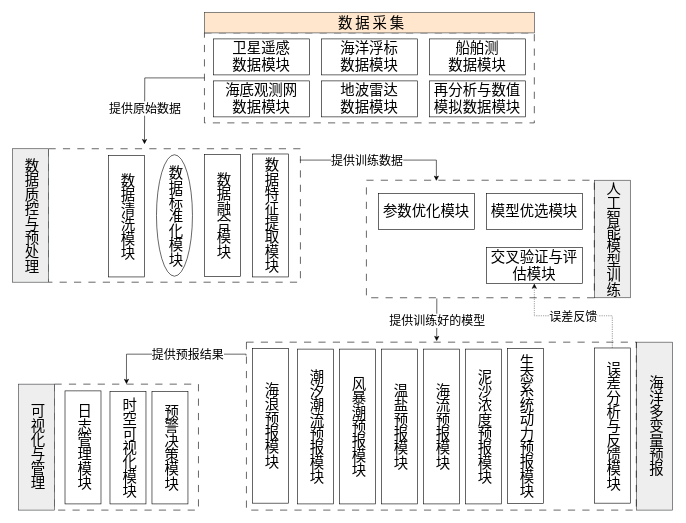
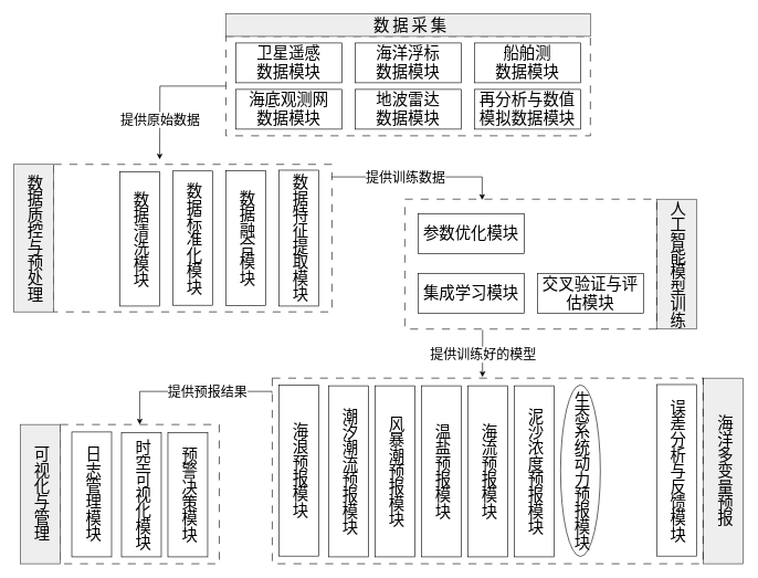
  <mxCell id="0" />
  <mxCell id="1" parent="0" />
  <mxCell id="2" value="" style="rounded=0;whiteSpace=wrap;html=1;fillColor=none;strokeColor=#000000;fontColor=#000000;dashed=1;dashPattern=12 12;" vertex="1" parent="1"><mxGeometry x="340" y="54.38" width="550" height="150" as="geometry" /></mxCell>
  <mxCell id="3" value="&lt;p style=&quot;margin-top: 0pt; margin-bottom: 0pt; margin-left: 0in; direction: ltr; unicode-bidi: embed; word-break: normal;&quot;&gt;&lt;span style=&quot;font-size: 18pt; font-family: 宋体;&quot;&gt;卫星遥感&lt;/span&gt;&lt;/p&gt;&lt;p style=&quot;margin-top: 0pt; margin-bottom: 0pt; margin-left: 0in; direction: ltr; unicode-bidi: embed; word-break: normal;&quot;&gt;&lt;span style=&quot;font-size: 18pt; font-family: 宋体;&quot;&gt;数据模块&lt;/span&gt;&lt;/p&gt;" style="rounded=0;whiteSpace=wrap;html=1;" vertex="1" parent="1"><mxGeometry x="355" y="64.38" width="160" height="60" as="geometry" /></mxCell>
  <mxCell id="4" value="&lt;p style=&quot;margin-top: 0pt; margin-bottom: 0pt; margin-left: 0in; direction: ltr; unicode-bidi: embed; word-break: normal;&quot;&gt;&lt;font face=&quot;宋体&quot;&gt;&lt;span style=&quot;font-size: 24px;&quot;&gt;海洋浮标&lt;/span&gt;&lt;/font&gt;&lt;/p&gt;&lt;p style=&quot;margin-top: 0pt; margin-bottom: 0pt; margin-left: 0in; direction: ltr; unicode-bidi: embed; word-break: normal;&quot;&gt;&lt;font face=&quot;宋体&quot;&gt;&lt;span style=&quot;font-size: 24px;&quot;&gt;数据模块&lt;/span&gt;&lt;/font&gt;&lt;/p&gt;" style="rounded=0;whiteSpace=wrap;html=1;" vertex="1" parent="1"><mxGeometry x="535" y="64.38" width="160" height="60" as="geometry" /></mxCell>
  <mxCell id="5" value="&lt;p style=&quot;margin-top: 0pt; margin-bottom: 0pt; margin-left: 0in; direction: ltr; unicode-bidi: embed; word-break: normal;&quot;&gt;&lt;font face=&quot;宋体&quot;&gt;&lt;span style=&quot;font-size: 24px;&quot;&gt;船舶测&lt;/span&gt;&lt;/font&gt;&lt;/p&gt;&lt;p style=&quot;margin-top: 0pt; margin-bottom: 0pt; margin-left: 0in; direction: ltr; unicode-bidi: embed; word-break: normal;&quot;&gt;&lt;font face=&quot;宋体&quot;&gt;&lt;span style=&quot;font-size: 24px;&quot;&gt;数据模块&lt;/span&gt;&lt;/font&gt;&lt;/p&gt;" style="rounded=0;whiteSpace=wrap;html=1;" vertex="1" parent="1"><mxGeometry x="715" y="64.38" width="160" height="60" as="geometry" /></mxCell>
  <mxCell id="6" value="&lt;p style=&quot;margin-top: 0pt; margin-bottom: 0pt; margin-left: 0in; direction: ltr; unicode-bidi: embed; word-break: normal;&quot;&gt;&lt;font face=&quot;宋体&quot;&gt;&lt;span style=&quot;font-size: 24px;&quot;&gt;海底观测网&lt;/span&gt;&lt;/font&gt;&lt;/p&gt;&lt;p style=&quot;margin-top: 0pt; margin-bottom: 0pt; margin-left: 0in; direction: ltr; unicode-bidi: embed; word-break: normal;&quot;&gt;&lt;font face=&quot;宋体&quot;&gt;&lt;span style=&quot;font-size: 24px;&quot;&gt;数据模块&lt;/span&gt;&lt;/font&gt;&lt;/p&gt;" style="rounded=0;whiteSpace=wrap;html=1;" vertex="1" parent="1"><mxGeometry x="355" y="134.38" width="160" height="60" as="geometry" /></mxCell>
  <mxCell id="7" value="&lt;p style=&quot;margin-top: 0pt; margin-bottom: 0pt; margin-left: 0in; direction: ltr; unicode-bidi: embed; word-break: normal;&quot;&gt;&lt;font face=&quot;宋体&quot;&gt;&lt;span style=&quot;font-size: 24px;&quot;&gt;地波雷达&lt;/span&gt;&lt;/font&gt;&lt;/p&gt;&lt;p style=&quot;margin-top: 0pt; margin-bottom: 0pt; margin-left: 0in; direction: ltr; unicode-bidi: embed; word-break: normal;&quot;&gt;&lt;font face=&quot;宋体&quot;&gt;&lt;span style=&quot;font-size: 24px;&quot;&gt;数据模块&lt;/span&gt;&lt;/font&gt;&lt;/p&gt;" style="rounded=0;whiteSpace=wrap;html=1;" vertex="1" parent="1"><mxGeometry x="535" y="134.38" width="160" height="60" as="geometry" /></mxCell>
  <mxCell id="8" value="&lt;p style=&quot;margin-top: 0pt; margin-bottom: 0pt; margin-left: 0in; direction: ltr; unicode-bidi: embed; word-break: normal;&quot;&gt;&lt;font face=&quot;宋体&quot;&gt;&lt;span style=&quot;font-size: 24px;&quot;&gt;再分析与数值模拟数据模块&lt;/span&gt;&lt;/font&gt;&lt;/p&gt;" style="rounded=0;whiteSpace=wrap;html=1;" vertex="1" parent="1"><mxGeometry x="715" y="134.38" width="160" height="60" as="geometry" /></mxCell>
  <mxCell id="9" value="" style="endArrow=classic;html=1;rounded=0;exitX=0;exitY=0.5;exitDx=0;exitDy=0;edgeStyle=orthogonalEdgeStyle;" edge="1" parent="1" source="2"><mxGeometry relative="1" as="geometry"><mxPoint x="100" y="340" as="sourcePoint" /><mxPoint x="240" y="240" as="targetPoint" /></mxGeometry></mxCell>
  <mxCell id="10" value="&lt;font style=&quot;font-size: 20px;&quot; face=&quot;宋体&quot;&gt;提供原始数据&lt;/font&gt;" style="edgeLabel;html=1;align=center;verticalAlign=middle;resizable=0;points=[];" vertex="1" connectable="0" parent="9"><mxGeometry x="0.004" y="-1" relative="1" as="geometry"><mxPoint x="1" y="45" as="offset" /></mxGeometry></mxCell>
- <mxCell id="11" value="&lt;font face=&quot;宋体&quot; style=&quot;font-size: 24px;&quot;&gt;数据采集&lt;/font&gt;" style="rounded=0;whiteSpace=wrap;html=1;textDirection=vertical-lr;fillColor=#ffe6cc;strokeColor=#36393d;" vertex="1" parent="1"><mxGeometry x="340" y="20" width="550" height="34.38" as="geometry" /></mxCell>
+ <mxCell id="11" value="&lt;font face=&quot;宋体&quot; style=&quot;font-size: 24px;&quot;&gt;数据采集&lt;/font&gt;" style="rounded=0;whiteSpace=wrap;html=1;textDirection=vertical-lr;fillColor=#eeeeee;strokeColor=#36393d;" vertex="1" parent="1"><mxGeometry x="340" y="20" width="550" height="34.38" as="geometry" /></mxCell>
  <mxCell id="12" value="" style="rounded=0;whiteSpace=wrap;html=1;fillColor=none;strokeColor=#000000;dashed=1;dashPattern=12 12;" vertex="1" parent="1"><mxGeometry x="80" y="247.5" width="420" height="222.5" as="geometry" /></mxCell>
  <mxCell id="13" value="&lt;span style=&quot;line-height: 18px; font-family: 宋体;&quot;&gt;&lt;font style=&quot;font-size: 24px;&quot;&gt;数据质控与预处理&lt;/font&gt;&lt;/span&gt;" style="rounded=0;whiteSpace=wrap;html=1;textDirection=vertical-lr;align=center;fillColor=#eeeeee;strokeColor=#36393d;" vertex="1" parent="1"><mxGeometry x="20" y="247.5" width="60" height="222.5" as="geometry" /></mxCell>
  <mxCell id="14" value="&lt;span style=&quot;line-height: 18px; font-family: 宋体;&quot;&gt;&lt;font style=&quot;font-size: 24px;&quot;&gt;数据清洗模块&lt;/font&gt;&lt;/span&gt;" style="rounded=0;whiteSpace=wrap;html=1;textDirection=vertical-lr;align=center;" vertex="1" parent="1"><mxGeometry x="180" y="258.75" width="60" height="202.5" as="geometry" /></mxCell>
- <mxCell id="15" value="&lt;span style=&quot;line-height: 18px; font-family: 宋体;&quot;&gt;&lt;font style=&quot;font-size: 24px;&quot;&gt;数据标准化模块&lt;/font&gt;&lt;/span&gt;" style="ellipse;whiteSpace=wrap;html=1;textDirection=vertical-lr;align=center;" vertex="1" parent="1"><mxGeometry x="260" y="257.5" width="60" height="202.5" as="geometry" /></mxCell>
+ <mxCell id="15" value="&lt;span style=&quot;line-height: 18px; font-family: 宋体;&quot;&gt;&lt;font style=&quot;font-size: 24px;&quot;&gt;数据标准化模块&lt;/font&gt;&lt;/span&gt;" style="rounded=0;whiteSpace=wrap;html=1;textDirection=vertical-lr;align=center;" vertex="1" parent="1"><mxGeometry x="260" y="257.5" width="60" height="202.5" as="geometry" /></mxCell>
  <mxCell id="16" value="&lt;span style=&quot;line-height: 18px; font-family: 宋体;&quot;&gt;&lt;font style=&quot;font-size: 24px;&quot;&gt;数据融合模块&lt;/font&gt;&lt;/span&gt;" style="rounded=0;whiteSpace=wrap;html=1;textDirection=vertical-lr;align=center;" vertex="1" parent="1"><mxGeometry x="340" y="256.88" width="60" height="203.75" as="geometry" /></mxCell>
  <mxCell id="17" value="&lt;span style=&quot;line-height: 18px; font-family: 宋体;&quot;&gt;&lt;font style=&quot;font-size: 24px;&quot;&gt;数据特征提取模块&lt;/font&gt;&lt;/span&gt;" style="rounded=0;whiteSpace=wrap;html=1;textDirection=vertical-lr;align=center;" vertex="1" parent="1"><mxGeometry x="420" y="256.25" width="60" height="205" as="geometry" /></mxCell>
  <mxCell id="18" value="" style="endArrow=classic;html=1;rounded=0;entryX=0.307;entryY=0.006;entryDx=0;entryDy=0;edgeStyle=orthogonalEdgeStyle;exitX=0.998;exitY=0.085;exitDx=0;exitDy=0;entryPerimeter=0;exitPerimeter=0;" edge="1" parent="1" source="12" target="21"><mxGeometry relative="1" as="geometry"><mxPoint x="508.92" y="256.88" as="sourcePoint" /><mxPoint x="720" y="313.322" as="targetPoint" /><Array as="points"><mxPoint x="727" y="266" /></Array></mxGeometry></mxCell>
  <mxCell id="19" value="&lt;font style=&quot;font-size: 20px;&quot;&gt;&lt;font face=&quot;宋体&quot; style=&quot;font-size: 20px;&quot;&gt;提供&lt;/font&gt;&lt;span style=&quot;font-family: 宋体;&quot;&gt;训练数据&lt;/span&gt;&lt;/font&gt;" style="edgeLabel;resizable=0;html=1;;align=center;verticalAlign=middle;" connectable="0" vertex="1" parent="18"><mxGeometry relative="1" as="geometry"><mxPoint x="-20" as="offset" /></mxGeometry></mxCell>
  <mxCell id="20" value="&lt;span style=&quot;line-height: 18px; font-family: 宋体;&quot;&gt;&lt;font style=&quot;font-size: 24px;&quot;&gt;人工智能模型训练&lt;/font&gt;&lt;/span&gt;" style="rounded=0;whiteSpace=wrap;html=1;textDirection=vertical-lr;align=center;fillColor=#eeeeee;strokeColor=#36393d;" vertex="1" parent="1"><mxGeometry x="990" y="300" width="60" height="195.95" as="geometry" /></mxCell>
  <mxCell id="21" value="" style="rounded=0;whiteSpace=wrap;html=1;fillColor=none;dashed=1;dashPattern=12 12;strokeColor=#000000;" vertex="1" parent="1"><mxGeometry x="610" y="300" width="380" height="195.95" as="geometry" /></mxCell>
  <mxCell id="22" value="&lt;p style=&quot;margin-top: 0pt; margin-bottom: 0pt; margin-left: 0in; direction: ltr; unicode-bidi: embed; word-break: normal;&quot;&gt;&lt;font face=&quot;宋体&quot;&gt;&lt;span style=&quot;font-size: 24px;&quot;&gt;参数优化模块&lt;/span&gt;&lt;/font&gt;&lt;/p&gt;" style="rounded=0;whiteSpace=wrap;html=1;" vertex="1" parent="1"><mxGeometry x="630" y="322.2" width="160" height="60" as="geometry" /></mxCell>
- <mxCell id="23" value="&lt;p style=&quot;margin-top: 0pt; margin-bottom: 0pt; margin-left: 0in; direction: ltr; unicode-bidi: embed; word-break: normal;&quot;&gt;&lt;font face=&quot;宋体&quot;&gt;&lt;span style=&quot;font-size: 24px;&quot;&gt;模型优选模块&lt;/span&gt;&lt;/font&gt;&lt;/p&gt;" style="rounded=0;whiteSpace=wrap;html=1;" vertex="1" parent="1"><mxGeometry x="810" y="322.2" width="160" height="60" as="geometry" /></mxCell>
  <mxCell id="24" value="&lt;p style=&quot;margin-top: 0pt; margin-bottom: 0pt; margin-left: 0in; direction: ltr; unicode-bidi: embed; word-break: normal;&quot;&gt;&lt;font face=&quot;宋体&quot;&gt;&lt;span style=&quot;font-size: 24px;&quot;&gt;交叉验证与评估模块&lt;/span&gt;&lt;/font&gt;&lt;/p&gt;" style="rounded=0;whiteSpace=wrap;html=1;" vertex="1" parent="1"><mxGeometry x="810" y="412.2" width="160" height="60" as="geometry" /></mxCell>
+ <mxCell id="25" value="&lt;p style=&quot;margin-top: 0pt; margin-bottom: 0pt; margin-left: 0in; direction: ltr; unicode-bidi: embed; word-break: normal;&quot;&gt;&lt;font face=&quot;宋体&quot;&gt;&lt;span style=&quot;font-size: 24px;&quot;&gt;集成学习模块&lt;/span&gt;&lt;/font&gt;&lt;/p&gt;" style="rounded=0;whiteSpace=wrap;html=1;" vertex="1" parent="1"><mxGeometry x="630" y="412.2" width="160" height="60" as="geometry" /></mxCell>
  <mxCell id="26" value="" style="endArrow=classic;html=1;rounded=0;exitX=0.309;exitY=1.006;exitDx=0;exitDy=0;entryX=0.488;entryY=-0.006;entryDx=0;entryDy=0;exitPerimeter=0;entryPerimeter=0;" edge="1" parent="1" source="21" target="29"><mxGeometry relative="1" as="geometry"><mxPoint x="720" y="544" as="sourcePoint" /><mxPoint x="803" y="572" as="targetPoint" /></mxGeometry></mxCell>
  <mxCell id="27" value="&lt;font style=&quot;font-size: 20px;&quot; face=&quot;宋体&quot;&gt;提供训练好的模型&lt;/font&gt;" style="edgeLabel;resizable=0;html=1;;align=center;verticalAlign=middle;" connectable="0" vertex="1" parent="26"><mxGeometry relative="1" as="geometry" /></mxCell>
  <mxCell id="28" value="&lt;span style=&quot;line-height: 18px; font-family: 宋体;&quot;&gt;&lt;font style=&quot;font-size: 24px;&quot;&gt;海洋多变量预报&lt;/font&gt;&lt;/span&gt;" style="rounded=0;whiteSpace=wrap;html=1;textDirection=vertical-lr;align=center;fillColor=#eeeeee;strokeColor=#36393d;" vertex="1" parent="1"><mxGeometry x="1060.5" y="570" width="60" height="280" as="geometry" /></mxCell>
  <mxCell id="29" value="" style="rounded=0;whiteSpace=wrap;html=1;fillColor=none;dashed=1;dashPattern=12 12;strokeColor=#000000;" vertex="1" parent="1"><mxGeometry x="410" y="570" width="650" height="280" as="geometry" /></mxCell>
  <mxCell id="30" value="&lt;span style=&quot;line-height: 18px; font-family: 宋体;&quot;&gt;&lt;font style=&quot;font-size: 24px;&quot;&gt;温盐预报模块&lt;/font&gt;&lt;/span&gt;" style="rounded=0;whiteSpace=wrap;html=1;textDirection=vertical-lr;align=center;" vertex="1" parent="1"><mxGeometry x="635" y="581.56" width="60" height="258.12" as="geometry" /></mxCell>
  <mxCell id="31" value="&lt;span style=&quot;line-height: 18px; font-family: 宋体;&quot;&gt;&lt;font style=&quot;font-size: 24px;&quot;&gt;海流预报模块&lt;/font&gt;&lt;/span&gt;" style="rounded=0;whiteSpace=wrap;html=1;textDirection=vertical-lr;align=center;" vertex="1" parent="1"><mxGeometry x="705" y="581.56" width="60" height="258.12" as="geometry" /></mxCell>
  <mxCell id="32" value="&lt;span style=&quot;line-height: 18px; font-family: 宋体;&quot;&gt;&lt;font style=&quot;font-size: 24px;&quot;&gt;泥沙浓度预报模块&lt;/font&gt;&lt;/span&gt;" style="rounded=0;whiteSpace=wrap;html=1;textDirection=vertical-lr;align=center;" vertex="1" parent="1"><mxGeometry x="775" y="581.56" width="60" height="258.12" as="geometry" /></mxCell>
- <mxCell id="33" value="&lt;span style=&quot;line-height: 18px; font-family: 宋体;&quot;&gt;&lt;font style=&quot;font-size: 24px;&quot;&gt;生态系统动力预报模块&lt;/font&gt;&lt;/span&gt;" style="rounded=0;whiteSpace=wrap;html=1;textDirection=vertical-lr;align=center;" vertex="1" parent="1"><mxGeometry x="845" y="580.31" width="60" height="258.75" as="geometry" /></mxCell>
+ <mxCell id="33" value="&lt;span style=&quot;line-height: 18px; font-family: 宋体;&quot;&gt;&lt;font style=&quot;font-size: 24px;&quot;&gt;生态系统动力预报模块&lt;/font&gt;&lt;/span&gt;" style="ellipse;whiteSpace=wrap;html=1;textDirection=vertical-lr;align=center;" vertex="1" parent="1"><mxGeometry x="845" y="580.31" width="60" height="258.75" as="geometry" /></mxCell>
  <mxCell id="34" value="&lt;span style=&quot;line-height: 18px; font-family: 宋体;&quot;&gt;&lt;font style=&quot;font-size: 24px;&quot;&gt;风暴潮预报模块&lt;/font&gt;&lt;/span&gt;" style="rounded=0;whiteSpace=wrap;html=1;textDirection=vertical-lr;align=center;" vertex="1" parent="1"><mxGeometry x="565" y="581.56" width="60" height="258.12" as="geometry" /></mxCell>
  <mxCell id="35" value="&lt;span style=&quot;line-height: 18px; font-family: 宋体;&quot;&gt;&lt;font style=&quot;font-size: 24px;&quot;&gt;潮汐潮流预报模块&lt;/font&gt;&lt;/span&gt;" style="rounded=0;whiteSpace=wrap;html=1;textDirection=vertical-lr;align=center;" vertex="1" parent="1"><mxGeometry x="495" y="581.56" width="60" height="258.12" as="geometry" /></mxCell>
  <mxCell id="36" value="&lt;span style=&quot;line-height: 18px; font-family: 宋体;&quot;&gt;&lt;font style=&quot;font-size: 24px;&quot;&gt;海浪预报模块&lt;/font&gt;&lt;/span&gt;" style="rounded=0;whiteSpace=wrap;html=1;textDirection=vertical-lr;align=center;" vertex="1" parent="1"><mxGeometry x="420" y="580.31" width="60" height="258.12" as="geometry" /></mxCell>
  <mxCell id="37" value="&lt;span style=&quot;line-height: 18px; font-family: 宋体;&quot;&gt;&lt;font style=&quot;font-size: 24px;&quot;&gt;误差分析与反馈模块&lt;/font&gt;&lt;/span&gt;" style="rounded=0;whiteSpace=wrap;html=1;textDirection=vertical-lr;align=center;" vertex="1" parent="1"><mxGeometry x="990" y="579.68" width="60" height="258.75" as="geometry" /></mxCell>
- <mxCell id="38" value="" style="endArrow=classic;html=1;rounded=0;entryX=0.5;entryY=1;entryDx=0;entryDy=0;exitX=0.5;exitY=0;exitDx=0;exitDy=0;edgeStyle=orthogonalEdgeStyle;dashed=1;dashPattern=1 2;" edge="1" parent="1" source="37" target="24"><mxGeometry relative="1" as="geometry"><mxPoint x="630" y="620" as="sourcePoint" /><mxPoint x="730" y="620" as="targetPoint" /></mxGeometry></mxCell>
- <mxCell id="39" value="&lt;font face=&quot;宋体&quot; style=&quot;font-size: 20px;&quot;&gt;误差反馈&lt;/font&gt;" style="edgeLabel;resizable=0;html=1;;align=center;verticalAlign=middle;" connectable="0" vertex="1" parent="38"><mxGeometry relative="1" as="geometry" /></mxCell>
  <mxCell id="40" value="" style="rounded=0;whiteSpace=wrap;html=1;fillColor=none;dashed=1;dashPattern=12 12;strokeColor=#000000;" vertex="1" parent="1"><mxGeometry x="90" y="640" width="240" height="210" as="geometry" /></mxCell>
  <mxCell id="41" value="" style="endArrow=classic;html=1;rounded=0;exitX=-0.001;exitY=0.08;exitDx=0;exitDy=0;entryX=0.5;entryY=0;entryDx=0;entryDy=0;edgeStyle=orthogonalEdgeStyle;exitPerimeter=0;" edge="1" parent="1" source="29" target="40"><mxGeometry relative="1" as="geometry"><mxPoint x="390" y="450" as="sourcePoint" /><mxPoint x="490" y="450" as="targetPoint" /><Array as="points"><mxPoint x="409" y="590" /><mxPoint x="210" y="590" /></Array></mxGeometry></mxCell>
  <mxCell id="42" value="&lt;font face=&quot;宋体&quot; style=&quot;font-size: 20px;&quot;&gt;提供预报结果&lt;/font&gt;" style="edgeLabel;resizable=0;html=1;;align=center;verticalAlign=middle;" connectable="0" vertex="1" parent="41"><mxGeometry relative="1" as="geometry"><mxPoint x="26" as="offset" /></mxGeometry></mxCell>
  <mxCell id="43" value="&lt;span style=&quot;line-height: 18px; font-family: 宋体;&quot;&gt;&lt;font style=&quot;font-size: 24px;&quot;&gt;日志管理模块&lt;/font&gt;&lt;/span&gt;" style="rounded=0;whiteSpace=wrap;html=1;textDirection=vertical-lr;align=center;" vertex="1" parent="1"><mxGeometry x="107.5" y="651.24" width="60" height="188.44" as="geometry" /></mxCell>
  <mxCell id="44" value="&lt;span style=&quot;line-height: 18px; font-family: 宋体;&quot;&gt;&lt;font style=&quot;font-size: 24px;&quot;&gt;时空可视化模块&lt;/font&gt;&lt;/span&gt;" style="rounded=0;whiteSpace=wrap;html=1;textDirection=vertical-lr;align=center;" vertex="1" parent="1"><mxGeometry x="182.5" y="652.49" width="60" height="187.19" as="geometry" /></mxCell>
  <mxCell id="45" value="&lt;span style=&quot;line-height: 18px; font-family: 宋体;&quot;&gt;&lt;font style=&quot;font-size: 24px;&quot;&gt;预警决策模块&lt;/font&gt;&lt;/span&gt;" style="rounded=0;whiteSpace=wrap;html=1;textDirection=vertical-lr;align=center;" vertex="1" parent="1"><mxGeometry x="252.5" y="652.49" width="60" height="187.19" as="geometry" /></mxCell>
  <mxCell id="46" value="&lt;span style=&quot;line-height: 18px; font-family: 宋体;&quot;&gt;&lt;font style=&quot;font-size: 24px;&quot;&gt;可视化与管理&lt;/font&gt;&lt;/span&gt;" style="rounded=0;whiteSpace=wrap;html=1;textDirection=vertical-lr;align=center;fillColor=#eeeeee;strokeColor=#36393d;" vertex="1" parent="1"><mxGeometry x="30" y="640" width="60" height="210" as="geometry" /></mxCell>
